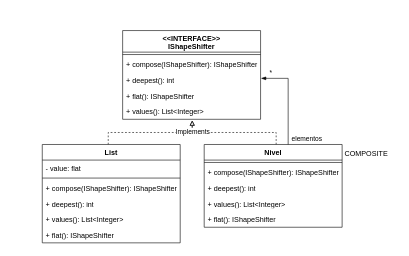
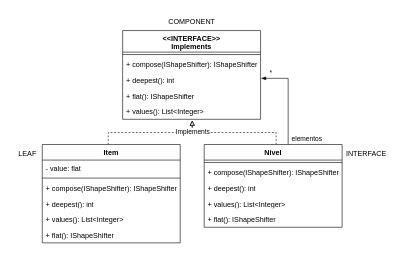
  <mxCell id="0" />
  <mxCell id="1" parent="0" />
- <mxCell id="2" value="&amp;lt;&amp;lt;INTERFACE&amp;gt;&amp;gt;&lt;div&gt;IShapeShifter&lt;/div&gt;" style="swimlane;fontStyle=1;align=center;verticalAlign=top;childLayout=stackLayout;horizontal=1;startSize=36;horizontalStack=0;resizeParent=1;resizeParentMax=0;resizeLast=0;collapsible=1;marginBottom=0;whiteSpace=wrap;html=1;" parent="1" vertex="1"><mxGeometry x="204" y="50" width="230" height="148" as="geometry" /></mxCell>
+ <mxCell id="2" value="&amp;lt;&amp;lt;INTERFACE&amp;gt;&amp;gt;&lt;div&gt;Implements&lt;/div&gt;" style="swimlane;fontStyle=1;align=center;verticalAlign=top;childLayout=stackLayout;horizontal=1;startSize=36;horizontalStack=0;resizeParent=1;resizeParentMax=0;resizeLast=0;collapsible=1;marginBottom=0;whiteSpace=wrap;html=1;" parent="1" vertex="1"><mxGeometry x="204" y="50" width="230" height="148" as="geometry" /></mxCell>
  <mxCell id="3" value="" style="line;strokeWidth=1;fillColor=none;align=left;verticalAlign=middle;spacingTop=-1;spacingLeft=3;spacingRight=3;rotatable=0;labelPosition=right;points=[];portConstraint=eastwest;strokeColor=inherit;" parent="2" vertex="1"><mxGeometry y="36" width="230" height="8" as="geometry" /></mxCell>
  <mxCell id="4" value="+ compose(IShapeShifter): IShapeShifter" style="text;strokeColor=none;fillColor=none;align=left;verticalAlign=top;spacingLeft=4;spacingRight=4;overflow=hidden;rotatable=0;points=[[0,0.5],[1,0.5]];portConstraint=eastwest;whiteSpace=wrap;html=1;" parent="2" vertex="1"><mxGeometry y="44" width="230" height="26" as="geometry" /></mxCell>
  <mxCell id="5" value="+ deepest(): int" style="text;strokeColor=none;fillColor=none;align=left;verticalAlign=top;spacingLeft=4;spacingRight=4;overflow=hidden;rotatable=0;points=[[0,0.5],[1,0.5]];portConstraint=eastwest;whiteSpace=wrap;html=1;" parent="2" vertex="1"><mxGeometry y="70" width="230" height="26" as="geometry" /></mxCell>
  <mxCell id="6" value="+ flat(): IShapeShifter" style="text;strokeColor=none;fillColor=none;align=left;verticalAlign=top;spacingLeft=4;spacingRight=4;overflow=hidden;rotatable=0;points=[[0,0.5],[1,0.5]];portConstraint=eastwest;whiteSpace=wrap;html=1;" parent="2" vertex="1"><mxGeometry y="96" width="230" height="26" as="geometry" /></mxCell>
  <mxCell id="7" value="+ values(): List&amp;lt;Integer&amp;gt;" style="text;strokeColor=none;fillColor=none;align=left;verticalAlign=top;spacingLeft=4;spacingRight=4;overflow=hidden;rotatable=0;points=[[0,0.5],[1,0.5]];portConstraint=eastwest;whiteSpace=wrap;html=1;" parent="2" vertex="1"><mxGeometry y="122" width="230" height="26" as="geometry" /></mxCell>
  <mxCell id="8" style="edgeStyle=orthogonalEdgeStyle;rounded=0;orthogonalLoop=1;jettySize=auto;html=1;endArrow=block;endFill=0;dashed=1;" parent="1" source="9" edge="1"><mxGeometry relative="1" as="geometry"><mxPoint x="320" y="200" as="targetPoint" /><Array as="points"><mxPoint x="180" y="220" /><mxPoint x="320" y="220" /></Array></mxGeometry></mxCell>
- <mxCell id="9" value="List" style="swimlane;fontStyle=1;align=center;verticalAlign=top;childLayout=stackLayout;horizontal=1;startSize=26;horizontalStack=0;resizeParent=1;resizeParentMax=0;resizeLast=0;collapsible=1;marginBottom=0;whiteSpace=wrap;html=1;" parent="1" vertex="1"><mxGeometry x="70" y="240" width="230" height="164" as="geometry" /></mxCell>
+ <mxCell id="9" value="Item" style="swimlane;fontStyle=1;align=center;verticalAlign=top;childLayout=stackLayout;horizontal=1;startSize=26;horizontalStack=0;resizeParent=1;resizeParentMax=0;resizeLast=0;collapsible=1;marginBottom=0;whiteSpace=wrap;html=1;" parent="1" vertex="1"><mxGeometry x="70" y="240" width="230" height="164" as="geometry" /></mxCell>
  <mxCell id="10" value="- value: flat" style="text;strokeColor=none;fillColor=none;align=left;verticalAlign=top;spacingLeft=4;spacingRight=4;overflow=hidden;rotatable=0;points=[[0,0.5],[1,0.5]];portConstraint=eastwest;whiteSpace=wrap;html=1;" parent="9" vertex="1"><mxGeometry y="26" width="230" height="26" as="geometry" /></mxCell>
  <mxCell id="11" value="" style="line;strokeWidth=1;fillColor=none;align=left;verticalAlign=middle;spacingTop=-1;spacingLeft=3;spacingRight=3;rotatable=0;labelPosition=right;points=[];portConstraint=eastwest;strokeColor=inherit;" parent="9" vertex="1"><mxGeometry y="52" width="230" height="8" as="geometry" /></mxCell>
  <mxCell id="12" value="+ compose(IShapeShifter): IShapeShifter" style="text;strokeColor=none;fillColor=none;align=left;verticalAlign=top;spacingLeft=4;spacingRight=4;overflow=hidden;rotatable=0;points=[[0,0.5],[1,0.5]];portConstraint=eastwest;whiteSpace=wrap;html=1;" parent="9" vertex="1"><mxGeometry y="60" width="230" height="26" as="geometry" /></mxCell>
  <mxCell id="13" value="+ deepest(): int" style="text;strokeColor=none;fillColor=none;align=left;verticalAlign=top;spacingLeft=4;spacingRight=4;overflow=hidden;rotatable=0;points=[[0,0.5],[1,0.5]];portConstraint=eastwest;whiteSpace=wrap;html=1;" parent="9" vertex="1"><mxGeometry y="86" width="230" height="26" as="geometry" /></mxCell>
  <mxCell id="14" value="+ values(): List&amp;lt;Integer&amp;gt;" style="text;strokeColor=none;fillColor=none;align=left;verticalAlign=top;spacingLeft=4;spacingRight=4;overflow=hidden;rotatable=0;points=[[0,0.5],[1,0.5]];portConstraint=eastwest;whiteSpace=wrap;html=1;" parent="9" vertex="1"><mxGeometry y="112" width="230" height="26" as="geometry" /></mxCell>
  <mxCell id="15" value="+ flat(): IShapeShifter" style="text;strokeColor=none;fillColor=none;align=left;verticalAlign=top;spacingLeft=4;spacingRight=4;overflow=hidden;rotatable=0;points=[[0,0.5],[1,0.5]];portConstraint=eastwest;whiteSpace=wrap;html=1;" parent="9" vertex="1"><mxGeometry y="138" width="230" height="26" as="geometry" /></mxCell>
  <mxCell id="16" style="edgeStyle=orthogonalEdgeStyle;rounded=0;orthogonalLoop=1;jettySize=auto;html=1;dashed=1;endArrow=block;endFill=0;" parent="1" source="18" edge="1"><mxGeometry relative="1" as="geometry"><mxPoint x="320" y="200" as="targetPoint" /><Array as="points"><mxPoint x="460" y="220" /><mxPoint x="320" y="220" /></Array></mxGeometry></mxCell>
  <mxCell id="17" value="Implements" style="edgeLabel;html=1;align=center;verticalAlign=middle;resizable=0;points=[];" parent="16" vertex="1" connectable="0"><mxGeometry x="0.797" relative="1" as="geometry"><mxPoint as="offset" /></mxGeometry></mxCell>
  <mxCell id="18" value="Nivel" style="swimlane;fontStyle=1;align=center;verticalAlign=top;childLayout=stackLayout;horizontal=1;startSize=26;horizontalStack=0;resizeParent=1;resizeParentMax=0;resizeLast=0;collapsible=1;marginBottom=0;whiteSpace=wrap;html=1;" parent="1" vertex="1"><mxGeometry x="340" y="240" width="230" height="138" as="geometry" /></mxCell>
  <mxCell id="19" value="" style="line;strokeWidth=1;fillColor=none;align=left;verticalAlign=middle;spacingTop=-1;spacingLeft=3;spacingRight=3;rotatable=0;labelPosition=right;points=[];portConstraint=eastwest;strokeColor=inherit;" parent="18" vertex="1"><mxGeometry y="26" width="230" height="8" as="geometry" /></mxCell>
  <mxCell id="20" value="+ compose(IShapeShifter): IShapeShifter" style="text;strokeColor=none;fillColor=none;align=left;verticalAlign=top;spacingLeft=4;spacingRight=4;overflow=hidden;rotatable=0;points=[[0,0.5],[1,0.5]];portConstraint=eastwest;whiteSpace=wrap;html=1;" parent="18" vertex="1"><mxGeometry y="34" width="230" height="26" as="geometry" /></mxCell>
  <mxCell id="21" value="+ deepest(): int" style="text;strokeColor=none;fillColor=none;align=left;verticalAlign=top;spacingLeft=4;spacingRight=4;overflow=hidden;rotatable=0;points=[[0,0.5],[1,0.5]];portConstraint=eastwest;whiteSpace=wrap;html=1;" parent="18" vertex="1"><mxGeometry y="60" width="230" height="26" as="geometry" /></mxCell>
  <mxCell id="22" value="+ values(): List&amp;lt;Integer&amp;gt;" style="text;strokeColor=none;fillColor=none;align=left;verticalAlign=top;spacingLeft=4;spacingRight=4;overflow=hidden;rotatable=0;points=[[0,0.5],[1,0.5]];portConstraint=eastwest;whiteSpace=wrap;html=1;" parent="18" vertex="1"><mxGeometry y="86" width="230" height="26" as="geometry" /></mxCell>
  <mxCell id="23" value="+ flat(): IShapeShifter" style="text;strokeColor=none;fillColor=none;align=left;verticalAlign=top;spacingLeft=4;spacingRight=4;overflow=hidden;rotatable=0;points=[[0,0.5],[1,0.5]];portConstraint=eastwest;whiteSpace=wrap;html=1;" parent="18" vertex="1"><mxGeometry y="112" width="230" height="26" as="geometry" /></mxCell>
  <mxCell id="24" style="edgeStyle=orthogonalEdgeStyle;rounded=0;orthogonalLoop=1;jettySize=auto;html=1;entryX=1.003;entryY=0.374;entryDx=0;entryDy=0;entryPerimeter=0;curved=0;endArrow=blockThin;endFill=1;" parent="1" source="18" target="5" edge="1"><mxGeometry relative="1" as="geometry"><Array as="points"><mxPoint x="480" y="130" /></Array></mxGeometry></mxCell>
  <mxCell id="25" value="elementos" style="edgeLabel;html=1;align=center;verticalAlign=middle;resizable=0;points=[];" parent="24" vertex="1" connectable="0"><mxGeometry x="0.797" y="-2" relative="1" as="geometry"><mxPoint x="60" y="102" as="offset" /></mxGeometry></mxCell>
  <mxCell id="26" value="*" style="edgeLabel;html=1;align=center;verticalAlign=middle;resizable=0;points=[];" parent="24" vertex="1" connectable="0"><mxGeometry x="0.78" y="-1" relative="1" as="geometry"><mxPoint x="-2" y="-9" as="offset" /></mxGeometry></mxCell>
- <mxCell id="28" value="COMPOSITE" style="text;html=1;align=center;verticalAlign=middle;resizable=0;points=[];autosize=1;strokeColor=none;fillColor=none;" parent="1" vertex="1"><mxGeometry x="560" y="240" width="100" height="30" as="geometry" /></mxCell>
+ <mxCell id="27" value="COMPONENT" style="text;html=1;align=center;verticalAlign=middle;resizable=0;points=[];autosize=1;strokeColor=none;fillColor=none;" parent="1" vertex="1"><mxGeometry x="269" y="20" width="100" height="30" as="geometry" /></mxCell>
+ <mxCell id="28" value="INTERFACE" style="text;html=1;align=center;verticalAlign=middle;resizable=0;points=[];autosize=1;strokeColor=none;fillColor=none;" parent="1" vertex="1"><mxGeometry x="560" y="240" width="100" height="30" as="geometry" /></mxCell>
+ <mxCell id="29" value="LEAF" style="text;html=1;align=center;verticalAlign=middle;resizable=0;points=[];autosize=1;strokeColor=none;fillColor=none;" parent="1" vertex="1"><mxGeometry y="240" width="50" height="30" as="geometry" x="20" /></mxCell>
